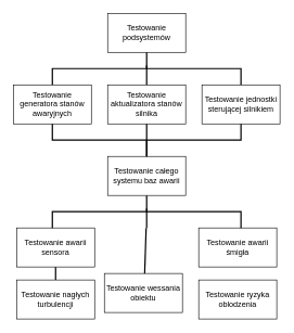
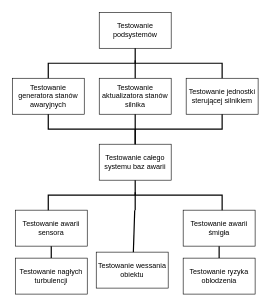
  <mxCell id="0" />
  <mxCell id="1" parent="0" />
  <mxCell id="2" value="" style="endArrow=none;html=1;rounded=0;strokeWidth=2;entryX=0.5;entryY=1;entryDx=0;entryDy=0;" parent="1" source="15" target="11" edge="1"><mxGeometry width="50" height="50" relative="1" as="geometry"><mxPoint x="375" y="610" as="sourcePoint" /><mxPoint x="245" y="500" as="targetPoint" /></mxGeometry></mxCell>
  <mxCell id="3" value="Testowanie podsystemów" style="rounded=0;whiteSpace=wrap;html=1;" parent="1" vertex="1"><mxGeometry x="165" y="20" width="120" height="60" as="geometry" /></mxCell>
  <mxCell id="4" value="Testowanie całego systemu baz awarii" style="rounded=0;whiteSpace=wrap;html=1;" parent="1" vertex="1"><mxGeometry x="165" y="240" width="120" height="60" as="geometry" /></mxCell>
  <mxCell id="5" value="Testowanie generatora stanów awaryjnych" style="rounded=0;whiteSpace=wrap;html=1;" parent="1" vertex="1"><mxGeometry x="20" y="130" width="120" height="60" as="geometry" /></mxCell>
  <mxCell id="6" value="Testowanie aktualizatora stanów silnika" style="rounded=0;whiteSpace=wrap;html=1;" parent="1" vertex="1"><mxGeometry x="165" y="130" width="120" height="60" as="geometry" /></mxCell>
  <mxCell id="7" value="Testowanie jednostki sterującej silnikiem" style="rounded=0;whiteSpace=wrap;html=1;" parent="1" vertex="1"><mxGeometry x="310" y="130" width="120" height="60" as="geometry" /></mxCell>
  <mxCell id="8" value="Testowanie awarii sensora" style="rounded=0;whiteSpace=wrap;html=1;" parent="1" vertex="1"><mxGeometry x="25" y="350" width="120" height="60" as="geometry" /></mxCell>
  <mxCell id="9" value="Testowanie awarii śmigła" style="rounded=0;whiteSpace=wrap;html=1;" parent="1" vertex="1"><mxGeometry x="305" y="350" width="120" height="60" as="geometry" /></mxCell>
  <mxCell id="10" value="Testowanie ryzyka oblodzenia" style="rounded=0;whiteSpace=wrap;html=1;" parent="1" vertex="1"><mxGeometry x="305" y="430" width="120" height="60" as="geometry" /></mxCell>
  <mxCell id="11" value="Testowanie wessania obiektu" style="rounded=0;whiteSpace=wrap;html=1;" parent="1" vertex="1"><mxGeometry x="160" y="420" width="120" height="60" as="geometry" /></mxCell>
  <mxCell id="12" value="Testowanie nagłych turbulencji" style="rounded=0;whiteSpace=wrap;html=1;" parent="1" vertex="1"><mxGeometry x="25" y="430" width="120" height="60" as="geometry" /></mxCell>
  <mxCell id="13" value="" style="strokeWidth=2;html=1;shape=mxgraph.flowchart.annotation_2;align=left;labelPosition=right;pointerEvents=1;direction=south;" parent="1" vertex="1"><mxGeometry x="80" y="80" width="290" height="50" as="geometry" /></mxCell>
  <mxCell id="14" value="" style="endArrow=none;html=1;rounded=0;strokeWidth=2;exitX=1;exitY=0.5;exitDx=0;exitDy=0;exitPerimeter=0;" parent="1" source="13" edge="1"><mxGeometry width="50" height="50" relative="1" as="geometry"><mxPoint x="224.5" y="119" as="sourcePoint" /><mxPoint x="225" y="100" as="targetPoint" /><Array as="points"><mxPoint x="225" y="120" /></Array></mxGeometry></mxCell>
  <mxCell id="15" value="" style="strokeWidth=2;html=1;shape=mxgraph.flowchart.annotation_2;align=left;labelPosition=right;pointerEvents=1;direction=south;" parent="1" vertex="1"><mxGeometry x="80" y="300" width="290" height="50" as="geometry" /></mxCell>
  <mxCell id="16" value="" style="endArrow=none;html=1;rounded=0;strokeWidth=2;exitX=1;exitY=0.5;exitDx=0;exitDy=0;exitPerimeter=0;" parent="1" source="15" edge="1"><mxGeometry width="50" height="50" relative="1" as="geometry"><mxPoint x="224.5" y="339" as="sourcePoint" /><mxPoint x="225" y="320" as="targetPoint" /><Array as="points"><mxPoint x="225" y="340" /></Array></mxGeometry></mxCell>
  <mxCell id="17" value="" style="strokeWidth=2;html=1;shape=mxgraph.flowchart.annotation_2;align=left;labelPosition=right;pointerEvents=1;direction=south;rotation=-180;" parent="1" vertex="1"><mxGeometry x="80" y="190" width="290" height="50" as="geometry" /></mxCell>
  <mxCell id="18" value="" style="endArrow=none;html=1;rounded=0;exitX=1;exitY=0.5;exitDx=0;exitDy=0;exitPerimeter=0;entryX=0;entryY=0.5;entryDx=0;entryDy=0;entryPerimeter=0;strokeWidth=2;" parent="1" source="17" target="17" edge="1"><mxGeometry width="50" height="50" relative="1" as="geometry"><mxPoint x="530" y="180" as="sourcePoint" /><mxPoint x="580" y="130" as="targetPoint" /></mxGeometry></mxCell>
  <mxCell id="19" value="" style="endArrow=none;html=1;rounded=0;strokeWidth=2;exitX=0.5;exitY=1;exitDx=0;exitDy=0;entryX=0.5;entryY=0;entryDx=0;entryDy=0;" parent="1" source="8" target="12" edge="1"><mxGeometry width="50" height="50" relative="1" as="geometry"><mxPoint x="145" y="570" as="sourcePoint" /><mxPoint x="195" y="520" as="targetPoint" /></mxGeometry></mxCell>
+ <mxCell id="20" value="" style="endArrow=none;html=1;rounded=0;strokeWidth=2;entryX=0.5;entryY=0;entryDx=0;entryDy=0;exitX=0.5;exitY=1;exitDx=0;exitDy=0;" parent="1" source="9" target="10" edge="1"><mxGeometry width="50" height="50" relative="1" as="geometry"><mxPoint x="155" y="580" as="sourcePoint" /><mxPoint x="205" y="530" as="targetPoint" /></mxGeometry></mxCell>
